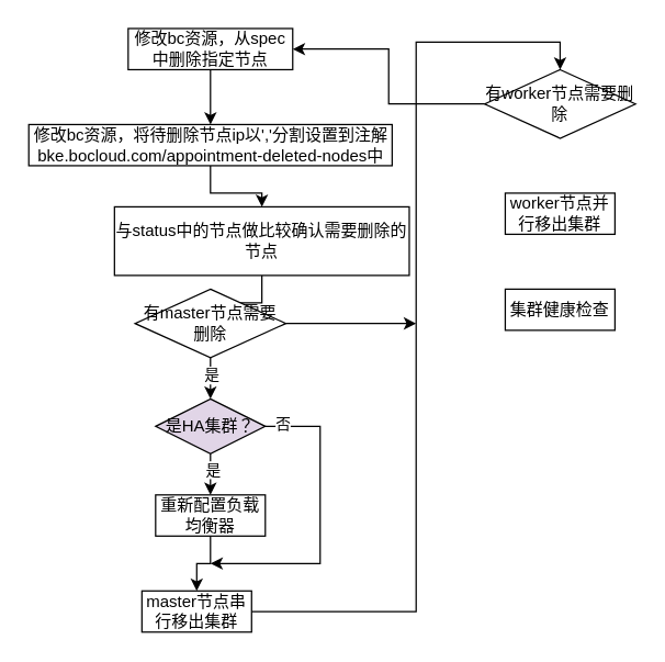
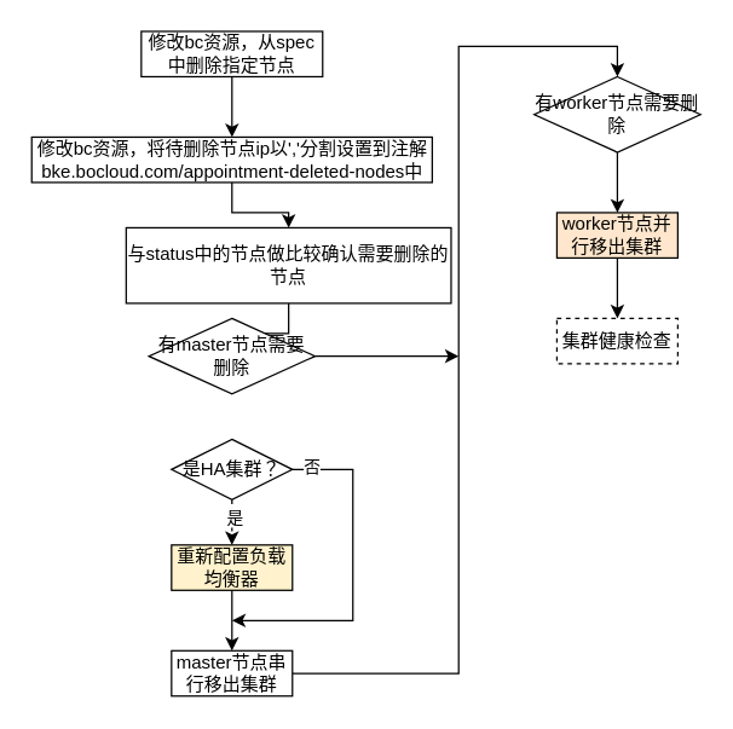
  <mxCell id="0" />
  <mxCell id="1" parent="0" />
  <mxCell id="2" value="" style="edgeStyle=orthogonalEdgeStyle;rounded=0;orthogonalLoop=1;jettySize=auto;html=1;" edge="1" parent="1" source="3" target="7"><mxGeometry relative="1" as="geometry" /></mxCell>
  <mxCell id="3" value="修改bc资源，从spec中删除指定节点" style="rounded=0;whiteSpace=wrap;html=1;" vertex="1" parent="1"><mxGeometry x="93" y="20" width="120" height="30" as="geometry" /></mxCell>
  <mxCell id="4" value="" style="edgeStyle=orthogonalEdgeStyle;rounded=0;orthogonalLoop=1;jettySize=auto;html=1;" edge="1" parent="1" source="5"><mxGeometry relative="1" as="geometry"><mxPoint x="153.034" y="210" as="targetPoint" /></mxGeometry></mxCell>
  <mxCell id="5" value="与status中的节点做比较确认需要删除的节点" style="rounded=0;whiteSpace=wrap;html=1;" vertex="1" parent="1"><mxGeometry x="83" y="150" width="215" height="50" as="geometry" /></mxCell>
  <mxCell id="6" style="edgeStyle=orthogonalEdgeStyle;rounded=0;orthogonalLoop=1;jettySize=auto;html=1;exitX=0.5;exitY=1;exitDx=0;exitDy=0;entryX=0.5;entryY=0;entryDx=0;entryDy=0;" edge="1" parent="1" source="7" target="5"><mxGeometry relative="1" as="geometry" /></mxCell>
  <mxCell id="7" value="修改bc资源，将待删除节点ip以','分割设置到注解bke.bocloud.com/appointment-deleted-nodes中" style="rounded=0;whiteSpace=wrap;html=1;" vertex="1" parent="1"><mxGeometry x="20.5" y="90" width="265" height="30" as="geometry" /></mxCell>
- <mxCell id="8" style="edgeStyle=orthogonalEdgeStyle;rounded=0;orthogonalLoop=1;jettySize=auto;html=1;exitX=0.5;exitY=1;exitDx=0;exitDy=0;entryX=0.5;entryY=0;entryDx=0;entryDy=0;" edge="1" parent="1" source="11" target="16"><mxGeometry relative="1" as="geometry" /></mxCell>
- <mxCell id="9" value="是" style="edgeLabel;html=1;align=center;verticalAlign=middle;resizable=0;points=[];" vertex="1" connectable="0" parent="8"><mxGeometry x="-0.219" relative="1" as="geometry"><mxPoint as="offset" /></mxGeometry></mxCell>
  <mxCell id="10" style="edgeStyle=orthogonalEdgeStyle;rounded=0;orthogonalLoop=1;jettySize=auto;html=1;exitX=1;exitY=0.5;exitDx=0;exitDy=0;" edge="1" parent="1" source="11"><mxGeometry relative="1" as="geometry"><mxPoint x="303" y="235" as="targetPoint" /></mxGeometry></mxCell>
  <mxCell id="11" value="有master节点需要删除" style="rhombus;whiteSpace=wrap;html=1;" vertex="1" parent="1"><mxGeometry x="98" y="210" width="110" height="50" as="geometry" /></mxCell>
- <mxCell id="12" style="edgeStyle=orthogonalEdgeStyle;rounded=0;orthogonalLoop=1;jettySize=auto;html=1;exitX=0.5;exitY=1;exitDx=0;exitDy=0;entryX=0.5;entryY=0;entryDx=0;entryDy=0;" edge="1" parent="1" source="16" target="18"><mxGeometry relative="1" as="geometry"><Array as="points"><mxPoint x="153" y="340" /><mxPoint x="153" y="340" /></Array></mxGeometry></mxCell>
+ <mxCell id="12" style="edgeStyle=orthogonalEdgeStyle;rounded=0;orthogonalLoop=1;jettySize=auto;html=1;exitX=0.5;exitY=1;exitDx=0;exitDy=0;entryX=0.5;entryY=0;entryDx=0;entryDy=0;dashed=1;" edge="1" parent="1" source="16" target="18"><mxGeometry relative="1" as="geometry"><Array as="points"><mxPoint x="153" y="340" /><mxPoint x="153" y="340" /></Array></mxGeometry></mxCell>
  <mxCell id="13" value="是" style="edgeLabel;html=1;align=center;verticalAlign=middle;resizable=0;points=[];" vertex="1" connectable="0" parent="12"><mxGeometry x="-0.258" y="1" relative="1" as="geometry"><mxPoint as="offset" /></mxGeometry></mxCell>
  <mxCell id="14" style="edgeStyle=orthogonalEdgeStyle;rounded=0;orthogonalLoop=1;jettySize=auto;html=1;exitX=1;exitY=0.5;exitDx=0;exitDy=0;" edge="1" parent="1" source="16"><mxGeometry relative="1" as="geometry"><mxPoint x="153" y="410" as="targetPoint" /><Array as="points"><mxPoint x="233" y="310" /><mxPoint x="233" y="410" /></Array></mxGeometry></mxCell>
  <mxCell id="15" value="否" style="edgeLabel;html=1;align=center;verticalAlign=middle;resizable=0;points=[];" vertex="1" connectable="0" parent="14"><mxGeometry x="-0.895" y="2" relative="1" as="geometry"><mxPoint as="offset" /></mxGeometry></mxCell>
- <mxCell id="16" value="是HA集群？" style="rhombus;whiteSpace=wrap;html=1;fillColor=#e1d5e7;" vertex="1" parent="1"><mxGeometry x="113" y="290" width="80" height="40" as="geometry" /></mxCell>
+ <mxCell id="16" value="是HA集群？" style="rhombus;whiteSpace=wrap;html=1;" vertex="1" parent="1"><mxGeometry x="113" y="290" width="80" height="40" as="geometry" /></mxCell>
  <mxCell id="17" value="" style="edgeStyle=orthogonalEdgeStyle;rounded=0;orthogonalLoop=1;jettySize=auto;html=1;" edge="1" parent="1" source="18" target="20"><mxGeometry relative="1" as="geometry" /></mxCell>
- <mxCell id="18" value="重新配置负载均衡器" style="rounded=0;whiteSpace=wrap;html=1;" vertex="1" parent="1"><mxGeometry x="113" y="360" width="80" height="30" as="geometry" /></mxCell>
+ <mxCell id="18" value="重新配置负载均衡器" style="rounded=0;whiteSpace=wrap;html=1;fillColor=#fff2cc;" vertex="1" parent="1"><mxGeometry x="113" y="360" width="80" height="30" as="geometry" /></mxCell>
  <mxCell id="19" style="edgeStyle=orthogonalEdgeStyle;rounded=0;orthogonalLoop=1;jettySize=auto;html=1;exitX=1;exitY=0.5;exitDx=0;exitDy=0;entryX=0.5;entryY=0;entryDx=0;entryDy=0;" edge="1" parent="1" source="20" target="22"><mxGeometry relative="1" as="geometry"><Array as="points"><mxPoint x="303" y="445" /><mxPoint x="303" y="30" /><mxPoint x="408" y="30" /></Array></mxGeometry></mxCell>
- <mxCell id="20" value="master节点串行移出集群" style="rounded=0;whiteSpace=wrap;html=1;" vertex="1" parent="1"><mxGeometry x="103" y="430" width="80" height="30" as="geometry" /></mxCell>
- <mxCell id="21" value="" style="edgeStyle=orthogonalEdgeStyle;rounded=0;orthogonalLoop=1;jettySize=auto;html=1;" edge="1" parent="1" source="22" target="3"><mxGeometry relative="1" as="geometry" /></mxCell>
+ <mxCell id="20" value="master节点串行移出集群" style="rounded=0;whiteSpace=wrap;html=1;" vertex="1" parent="1"><mxGeometry x="113" y="430" width="80" height="30" as="geometry" /></mxCell>
+ <mxCell id="21" value="" style="edgeStyle=orthogonalEdgeStyle;rounded=0;orthogonalLoop=1;jettySize=auto;html=1;" edge="1" parent="1" source="22" target="24"><mxGeometry relative="1" as="geometry" /></mxCell>
  <mxCell id="22" value="有worker节点需要删除" style="rhombus;whiteSpace=wrap;html=1;" vertex="1" parent="1"><mxGeometry x="353" y="50" width="110" height="50" as="geometry" /></mxCell>
- <mxCell id="24" value="worker节点并行移出集群" style="rounded=0;whiteSpace=wrap;html=1;" vertex="1" parent="1"><mxGeometry x="368" y="140" width="80" height="30" as="geometry" /></mxCell>
- <mxCell id="25" value="集群健康检查" style="rounded=0;whiteSpace=wrap;html=1;" vertex="1" parent="1"><mxGeometry x="368" y="210" width="80" height="30" as="geometry" /></mxCell>
+ <mxCell id="23" value="" style="edgeStyle=orthogonalEdgeStyle;rounded=0;orthogonalLoop=1;jettySize=auto;html=1;" edge="1" parent="1" source="24" target="25"><mxGeometry relative="1" as="geometry" /></mxCell>
+ <mxCell id="24" value="worker节点并行移出集群" style="rounded=0;whiteSpace=wrap;html=1;fillColor=#ffe6cc;" vertex="1" parent="1"><mxGeometry x="368" y="140" width="80" height="30" as="geometry" /></mxCell>
+ <mxCell id="25" value="集群健康检查" style="rounded=0;whiteSpace=wrap;html=1;dashed=1;" vertex="1" parent="1"><mxGeometry x="368" y="210" width="80" height="30" as="geometry" /></mxCell>
